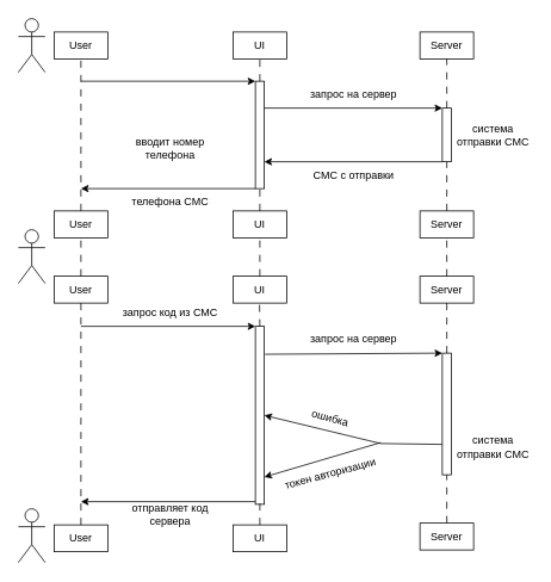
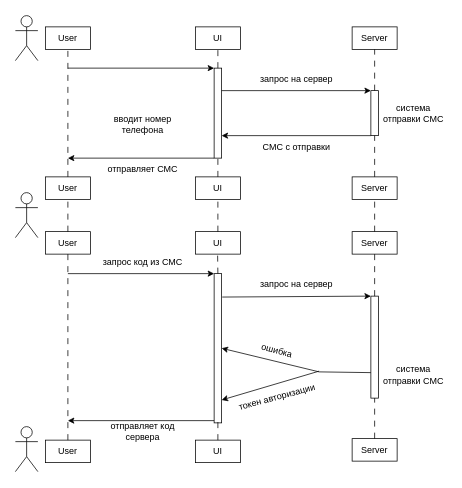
  <mxCell id="0" />
  <mxCell id="1" parent="0" />
  <mxCell id="2" value="" style="shape=umlActor;verticalLabelPosition=bottom;verticalAlign=top;html=1;outlineConnect=0;strokeColor=#000000;fontColor=#000000;" vertex="1" parent="1"><mxGeometry x="20" y="20" width="30" height="60" as="geometry" /></mxCell>
  <mxCell id="3" value="" style="shape=umlActor;verticalLabelPosition=bottom;verticalAlign=top;html=1;outlineConnect=0;strokeColor=#000000;fontColor=#000000;" vertex="1" parent="1"><mxGeometry x="20" y="256" width="30" height="60" as="geometry" /></mxCell>
  <mxCell id="4" value="" style="rounded=0;whiteSpace=wrap;html=1;fillColor=#FFFFFF;strokeColor=#000000;" vertex="1" parent="1"><mxGeometry x="285" y="90" width="10" height="120" as="geometry" /></mxCell>
  <mxCell id="5" value="User" style="text;html=1;strokeColor=#000000;fillColor=none;align=center;verticalAlign=middle;whiteSpace=wrap;rounded=0;fontColor=#000000;" vertex="1" parent="1"><mxGeometry x="60" y="235" width="60" height="30" as="geometry" /></mxCell>
  <mxCell id="6" value="User" style="text;html=1;strokeColor=#000000;fillColor=none;align=center;verticalAlign=middle;whiteSpace=wrap;rounded=0;fontColor=#000000;" vertex="1" parent="1"><mxGeometry x="60" y="35" width="60" height="30" as="geometry" /></mxCell>
  <mxCell id="7" value="" style="endArrow=none;dashed=1;html=1;rounded=0;entryX=0.5;entryY=1;entryDx=0;entryDy=0;exitX=0.5;exitY=0;exitDx=0;exitDy=0;dashPattern=8 8;strokeColor=#000000;" edge="1" parent="1" source="5" target="6"><mxGeometry width="50" height="50" relative="1" as="geometry"><mxPoint x="90" y="160" as="sourcePoint" /><mxPoint x="140" y="110" as="targetPoint" /></mxGeometry></mxCell>
  <mxCell id="8" value="" style="endArrow=classic;html=1;rounded=0;strokeColor=#000000;entryX=0;entryY=0;entryDx=0;entryDy=0;" edge="1" parent="1" target="4"><mxGeometry width="50" height="50" relative="1" as="geometry"><mxPoint x="90" y="90" as="sourcePoint" /><mxPoint x="230" y="90" as="targetPoint" /></mxGeometry></mxCell>
  <mxCell id="9" value="" style="endArrow=classic;html=1;rounded=0;strokeColor=#000000;exitX=0;exitY=1;exitDx=0;exitDy=0;" edge="1" parent="1" source="4"><mxGeometry width="50" height="50" relative="1" as="geometry"><mxPoint x="90" y="210" as="sourcePoint" /><mxPoint x="90" y="210" as="targetPoint" /></mxGeometry></mxCell>
  <mxCell id="10" value="вводит номер телефона" style="text;html=1;strokeColor=none;fillColor=none;align=center;verticalAlign=middle;whiteSpace=wrap;rounded=0;fontColor=#000000;" vertex="1" parent="1"><mxGeometry x="135" y="150" width="110" height="30" as="geometry" /></mxCell>
  <mxCell id="11" value="UI" style="text;html=1;strokeColor=#000000;fillColor=none;align=center;verticalAlign=middle;whiteSpace=wrap;rounded=0;fontColor=#000000;" vertex="1" parent="1"><mxGeometry x="260" y="35" width="60" height="30" as="geometry" /></mxCell>
  <mxCell id="12" value="UI" style="text;html=1;strokeColor=#000000;fillColor=none;align=center;verticalAlign=middle;whiteSpace=wrap;rounded=0;fontColor=#000000;" vertex="1" parent="1"><mxGeometry x="260" y="235" width="60" height="30" as="geometry" /></mxCell>
  <mxCell id="13" value="" style="endArrow=none;dashed=1;html=1;rounded=0;entryX=0.5;entryY=1;entryDx=0;entryDy=0;exitX=0.5;exitY=0;exitDx=0;exitDy=0;dashPattern=8 8;strokeColor=#000000;" edge="1" parent="1" source="4" target="11"><mxGeometry width="50" height="50" relative="1" as="geometry"><mxPoint x="289.63" y="235" as="sourcePoint" /><mxPoint x="289.63" y="65" as="targetPoint" /></mxGeometry></mxCell>
  <mxCell id="14" value="" style="endArrow=none;dashed=1;html=1;rounded=0;entryX=0.5;entryY=1;entryDx=0;entryDy=0;exitX=0.5;exitY=0;exitDx=0;exitDy=0;dashPattern=8 8;strokeColor=#000000;" edge="1" parent="1" source="12" target="4"><mxGeometry width="50" height="50" relative="1" as="geometry"><mxPoint x="289.63" y="233" as="sourcePoint" /><mxPoint x="289.63" y="208" as="targetPoint" /></mxGeometry></mxCell>
  <mxCell id="15" value="" style="endArrow=classic;html=1;rounded=0;strokeColor=#000000;entryX=0;entryY=0;entryDx=0;entryDy=0;exitX=1;exitY=0.25;exitDx=0;exitDy=0;" edge="1" parent="1" source="4" target="16"><mxGeometry width="50" height="50" relative="1" as="geometry"><mxPoint x="295" y="114" as="sourcePoint" /><mxPoint x="490" y="114" as="targetPoint" /></mxGeometry></mxCell>
  <mxCell id="16" value="" style="rounded=0;whiteSpace=wrap;html=1;fillColor=#FFFFFF;strokeColor=#000000;" vertex="1" parent="1"><mxGeometry x="494" y="120" width="10" height="60" as="geometry" /></mxCell>
  <mxCell id="17" value="" style="endArrow=classic;html=1;rounded=0;strokeColor=#000000;exitX=0;exitY=1;exitDx=0;exitDy=0;entryX=1;entryY=0.75;entryDx=0;entryDy=0;" edge="1" parent="1" source="16" target="4"><mxGeometry width="50" height="50" relative="1" as="geometry"><mxPoint x="494" y="191" as="sourcePoint" /><mxPoint x="299" y="191" as="targetPoint" /></mxGeometry></mxCell>
  <mxCell id="18" value="Server" style="text;html=1;strokeColor=#000000;fillColor=none;align=center;verticalAlign=middle;whiteSpace=wrap;rounded=0;fontColor=#000000;" vertex="1" parent="1"><mxGeometry x="469" y="35" width="60" height="30" as="geometry" /></mxCell>
  <mxCell id="19" value="Server" style="text;html=1;strokeColor=#000000;fillColor=none;align=center;verticalAlign=middle;whiteSpace=wrap;rounded=0;fontColor=#000000;" vertex="1" parent="1"><mxGeometry x="469" y="235" width="60" height="30" as="geometry" /></mxCell>
  <mxCell id="20" value="" style="endArrow=none;dashed=1;html=1;rounded=0;entryX=0.5;entryY=1;entryDx=0;entryDy=0;exitX=0.5;exitY=0;exitDx=0;exitDy=0;dashPattern=8 8;strokeColor=#000000;" edge="1" parent="1" source="19" target="16"><mxGeometry width="50" height="50" relative="1" as="geometry"><mxPoint x="498.63" y="235" as="sourcePoint" /><mxPoint x="498.63" y="210" as="targetPoint" /></mxGeometry></mxCell>
  <mxCell id="21" value="" style="endArrow=none;dashed=1;html=1;rounded=0;entryX=0.5;entryY=1;entryDx=0;entryDy=0;exitX=0.5;exitY=0;exitDx=0;exitDy=0;dashPattern=8 8;strokeColor=#000000;" edge="1" parent="1" source="16" target="18"><mxGeometry width="50" height="50" relative="1" as="geometry"><mxPoint x="498.63" y="120" as="sourcePoint" /><mxPoint x="498.63" y="65" as="targetPoint" /></mxGeometry></mxCell>
  <mxCell id="22" value="запрос на сервер" style="text;html=1;strokeColor=none;fillColor=none;align=center;verticalAlign=middle;whiteSpace=wrap;rounded=0;fontColor=#000000;" vertex="1" parent="1"><mxGeometry x="340" y="90" width="110" height="30" as="geometry" /></mxCell>
  <mxCell id="23" value="система отправки СМС" style="text;html=1;strokeColor=none;fillColor=none;align=center;verticalAlign=middle;whiteSpace=wrap;rounded=0;fontColor=#000000;" vertex="1" parent="1"><mxGeometry x="508" y="135" width="86" height="30" as="geometry" /></mxCell>
  <mxCell id="24" value="СМС с отправки" style="text;html=1;strokeColor=none;fillColor=none;align=center;verticalAlign=middle;whiteSpace=wrap;rounded=0;fontColor=#000000;" vertex="1" parent="1"><mxGeometry x="340" y="180" width="110" height="30" as="geometry" /></mxCell>
- <mxCell id="25" value="телефона СМС" style="text;html=1;strokeColor=none;fillColor=none;align=center;verticalAlign=middle;whiteSpace=wrap;rounded=0;fontColor=#000000;" vertex="1" parent="1"><mxGeometry x="135" y="210" width="110" height="30" as="geometry" /></mxCell>
+ <mxCell id="25" value="отправляет СМС" style="text;html=1;strokeColor=none;fillColor=none;align=center;verticalAlign=middle;whiteSpace=wrap;rounded=0;fontColor=#000000;" vertex="1" parent="1"><mxGeometry x="135" y="210" width="110" height="30" as="geometry" /></mxCell>
  <mxCell id="26" value="User" style="text;html=1;strokeColor=#000000;fillColor=none;align=center;verticalAlign=middle;whiteSpace=wrap;rounded=0;fontColor=#000000;" vertex="1" parent="1"><mxGeometry x="60" y="308" width="60" height="30" as="geometry" /></mxCell>
  <mxCell id="27" value="" style="endArrow=none;dashed=1;html=1;rounded=0;entryX=0.5;entryY=1;entryDx=0;entryDy=0;exitX=0.5;exitY=0;exitDx=0;exitDy=0;dashPattern=8 8;strokeColor=#000000;" edge="1" parent="1" source="26" target="5"><mxGeometry width="50" height="50" relative="1" as="geometry"><mxPoint x="89.63" y="435" as="sourcePoint" /><mxPoint x="89.63" y="265" as="targetPoint" /></mxGeometry></mxCell>
  <mxCell id="28" value="" style="endArrow=none;dashed=1;html=1;rounded=0;entryX=0.5;entryY=1;entryDx=0;entryDy=0;exitX=0.5;exitY=0;exitDx=0;exitDy=0;dashPattern=8 8;strokeColor=#000000;" edge="1" parent="1" source="29" target="26"><mxGeometry width="50" height="50" relative="1" as="geometry"><mxPoint x="89.63" y="508" as="sourcePoint" /><mxPoint x="89.63" y="338" as="targetPoint" /></mxGeometry></mxCell>
  <mxCell id="29" value="User" style="text;html=1;strokeColor=#000000;fillColor=none;align=center;verticalAlign=middle;whiteSpace=wrap;rounded=0;fontColor=#000000;" vertex="1" parent="1"><mxGeometry x="60" y="586" width="60" height="30" as="geometry" /></mxCell>
  <mxCell id="30" value="" style="shape=umlActor;verticalLabelPosition=bottom;verticalAlign=top;html=1;outlineConnect=0;strokeColor=#000000;fontColor=#000000;" vertex="1" parent="1"><mxGeometry x="20" y="568" width="30" height="60" as="geometry" /></mxCell>
  <mxCell id="31" value="" style="endArrow=classic;html=1;rounded=0;strokeColor=#000000;entryX=0;entryY=0;entryDx=0;entryDy=0;" edge="1" parent="1" target="32"><mxGeometry width="50" height="50" relative="1" as="geometry"><mxPoint x="90" y="364" as="sourcePoint" /><mxPoint x="285" y="365" as="targetPoint" /></mxGeometry></mxCell>
  <mxCell id="32" value="" style="rounded=0;whiteSpace=wrap;html=1;fillColor=#FFFFFF;strokeColor=#000000;" vertex="1" parent="1"><mxGeometry x="285" y="364" width="10" height="199" as="geometry" /></mxCell>
  <mxCell id="33" value="" style="endArrow=classic;html=1;rounded=0;strokeColor=#000000;exitX=0;exitY=1;exitDx=0;exitDy=0;" edge="1" parent="1"><mxGeometry width="50" height="50" relative="1" as="geometry"><mxPoint x="285" y="560" as="sourcePoint" /><mxPoint x="90" y="560" as="targetPoint" /></mxGeometry></mxCell>
  <mxCell id="34" value="UI" style="text;html=1;strokeColor=#000000;fillColor=none;align=center;verticalAlign=middle;whiteSpace=wrap;rounded=0;fontColor=#000000;" vertex="1" parent="1"><mxGeometry x="260" y="308" width="60" height="30" as="geometry" /></mxCell>
  <mxCell id="35" value="" style="endArrow=none;dashed=1;html=1;rounded=0;entryX=0.5;entryY=1;entryDx=0;entryDy=0;exitX=0.5;exitY=0;exitDx=0;exitDy=0;dashPattern=8 8;strokeColor=#000000;" edge="1" parent="1" source="32"><mxGeometry width="50" height="50" relative="1" as="geometry"><mxPoint x="289.63" y="363" as="sourcePoint" /><mxPoint x="289.63" y="338" as="targetPoint" /></mxGeometry></mxCell>
  <mxCell id="36" value="" style="endArrow=none;dashed=1;html=1;rounded=0;entryX=0.5;entryY=1;entryDx=0;entryDy=0;exitX=0.5;exitY=0;exitDx=0;exitDy=0;dashPattern=8 8;strokeColor=#000000;" edge="1" parent="1" source="34" target="12"><mxGeometry width="50" height="50" relative="1" as="geometry"><mxPoint x="289.63" y="308" as="sourcePoint" /><mxPoint x="289.63" y="265" as="targetPoint" /></mxGeometry></mxCell>
  <mxCell id="37" value="запрос код из СМС" style="text;html=1;strokeColor=none;fillColor=none;align=center;verticalAlign=middle;whiteSpace=wrap;rounded=0;fontColor=#000000;" vertex="1" parent="1"><mxGeometry x="135" y="334" width="110" height="30" as="geometry" /></mxCell>
  <mxCell id="38" value="" style="rounded=0;whiteSpace=wrap;html=1;fillColor=#FFFFFF;strokeColor=#000000;" vertex="1" parent="1"><mxGeometry x="494" y="394" width="10" height="136" as="geometry" /></mxCell>
  <mxCell id="39" value="Server" style="text;html=1;strokeColor=#000000;fillColor=none;align=center;verticalAlign=middle;whiteSpace=wrap;rounded=0;fontColor=#000000;" vertex="1" parent="1"><mxGeometry x="469" y="308" width="60" height="30" as="geometry" /></mxCell>
  <mxCell id="40" value="Server" style="text;html=1;strokeColor=#000000;fillColor=none;align=center;verticalAlign=middle;whiteSpace=wrap;rounded=0;fontColor=#000000;" vertex="1" parent="1"><mxGeometry x="469" y="584" width="60" height="30" as="geometry" /></mxCell>
  <mxCell id="41" value="" style="endArrow=none;dashed=1;html=1;rounded=0;entryX=0.5;entryY=1;entryDx=0;entryDy=0;exitX=0.5;exitY=0;exitDx=0;exitDy=0;dashPattern=8 8;strokeColor=#000000;" edge="1" parent="1" source="40"><mxGeometry width="50" height="50" relative="1" as="geometry"><mxPoint x="498.63" y="584" as="sourcePoint" /><mxPoint x="499" y="530" as="targetPoint" /></mxGeometry></mxCell>
  <mxCell id="42" value="" style="endArrow=none;dashed=1;html=1;rounded=0;entryX=0.5;entryY=1;entryDx=0;entryDy=0;exitX=0.5;exitY=0;exitDx=0;exitDy=0;dashPattern=8 8;strokeColor=#000000;" edge="1" parent="1" source="38" target="39"><mxGeometry width="50" height="50" relative="1" as="geometry"><mxPoint x="498.63" y="393" as="sourcePoint" /><mxPoint x="498.63" y="338" as="targetPoint" /></mxGeometry></mxCell>
  <mxCell id="43" value="запрос на сервер" style="text;html=1;strokeColor=none;fillColor=none;align=center;verticalAlign=middle;whiteSpace=wrap;rounded=0;fontColor=#000000;" vertex="1" parent="1"><mxGeometry x="340" y="363" width="110" height="30" as="geometry" /></mxCell>
  <mxCell id="44" value="система отправки СМС" style="text;html=1;strokeColor=none;fillColor=none;align=center;verticalAlign=middle;whiteSpace=wrap;rounded=0;fontColor=#000000;" vertex="1" parent="1"><mxGeometry x="508" y="484" width="86" height="30" as="geometry" /></mxCell>
  <mxCell id="45" value="токен авторизации" style="text;html=1;strokeColor=none;fillColor=none;align=center;verticalAlign=middle;whiteSpace=wrap;rounded=0;fontColor=#000000;rotation=-15;" vertex="1" parent="1"><mxGeometry x="312.68" y="511.17" width="112" height="35" as="geometry" /></mxCell>
  <mxCell id="46" value="" style="endArrow=classic;html=1;rounded=0;strokeColor=#000000;entryX=0;entryY=0;entryDx=0;entryDy=0;exitX=1.083;exitY=0.157;exitDx=0;exitDy=0;exitPerimeter=0;" edge="1" parent="1" source="32" target="38"><mxGeometry width="50" height="50" relative="1" as="geometry"><mxPoint x="295" y="395" as="sourcePoint" /><mxPoint x="494" y="395" as="targetPoint" /></mxGeometry></mxCell>
  <mxCell id="47" value="" style="endArrow=classic;html=1;rounded=0;strokeColor=#000000;entryX=1;entryY=0.5;entryDx=0;entryDy=0;" edge="1" parent="1" target="32"><mxGeometry width="50" height="50" relative="1" as="geometry"><mxPoint x="425" y="495" as="sourcePoint" /><mxPoint x="292" y="487" as="targetPoint" /></mxGeometry></mxCell>
  <mxCell id="48" value="" style="endArrow=none;dashed=1;html=1;rounded=0;entryX=0.5;entryY=1;entryDx=0;entryDy=0;exitX=0.5;exitY=0;exitDx=0;exitDy=0;dashPattern=8 8;strokeColor=#000000;" edge="1" parent="1" source="39" target="19"><mxGeometry width="50" height="50" relative="1" as="geometry"><mxPoint x="498.57" y="305" as="sourcePoint" /><mxPoint x="498.57" y="262" as="targetPoint" /></mxGeometry></mxCell>
  <mxCell id="49" value="UI" style="text;html=1;strokeColor=#000000;fillColor=none;align=center;verticalAlign=middle;whiteSpace=wrap;rounded=0;fontColor=#000000;" vertex="1" parent="1"><mxGeometry x="260" y="586" width="60" height="30" as="geometry" /></mxCell>
  <mxCell id="50" value="" style="endArrow=none;dashed=1;html=1;rounded=0;entryX=0.5;entryY=1;entryDx=0;entryDy=0;exitX=0.5;exitY=0;exitDx=0;exitDy=0;dashPattern=8 8;strokeColor=#000000;" edge="1" parent="1" source="49"><mxGeometry width="50" height="50" relative="1" as="geometry"><mxPoint x="289.94" y="584" as="sourcePoint" /><mxPoint x="290" y="560" as="targetPoint" /></mxGeometry></mxCell>
  <mxCell id="51" value="отправляет код сервера" style="text;html=1;strokeColor=none;fillColor=none;align=center;verticalAlign=middle;whiteSpace=wrap;rounded=0;fontColor=#000000;" vertex="1" parent="1"><mxGeometry x="135" y="559" width="110" height="30" as="geometry" /></mxCell>
  <mxCell id="52" value="" style="endArrow=classic;html=1;rounded=0;strokeColor=#000000;entryX=1;entryY=0.5;entryDx=0;entryDy=0;" edge="1" parent="1"><mxGeometry width="50" height="50" relative="1" as="geometry"><mxPoint x="425" y="494" as="sourcePoint" /><mxPoint x="295" y="532.5" as="targetPoint" /></mxGeometry></mxCell>
  <mxCell id="53" value="" style="endArrow=none;html=1;rounded=0;entryX=0;entryY=0.75;entryDx=0;entryDy=0;strokeColor=#000000;" edge="1" parent="1" target="38"><mxGeometry width="50" height="50" relative="1" as="geometry"><mxPoint x="425" y="495" as="sourcePoint" /><mxPoint x="473" y="453" as="targetPoint" /></mxGeometry></mxCell>
  <mxCell id="54" value="ошибка" style="text;html=1;strokeColor=none;fillColor=none;align=center;verticalAlign=middle;whiteSpace=wrap;rounded=0;fontColor=#000000;rotation=15;" vertex="1" parent="1"><mxGeometry x="314" y="452" width="110" height="30" as="geometry" /></mxCell>
